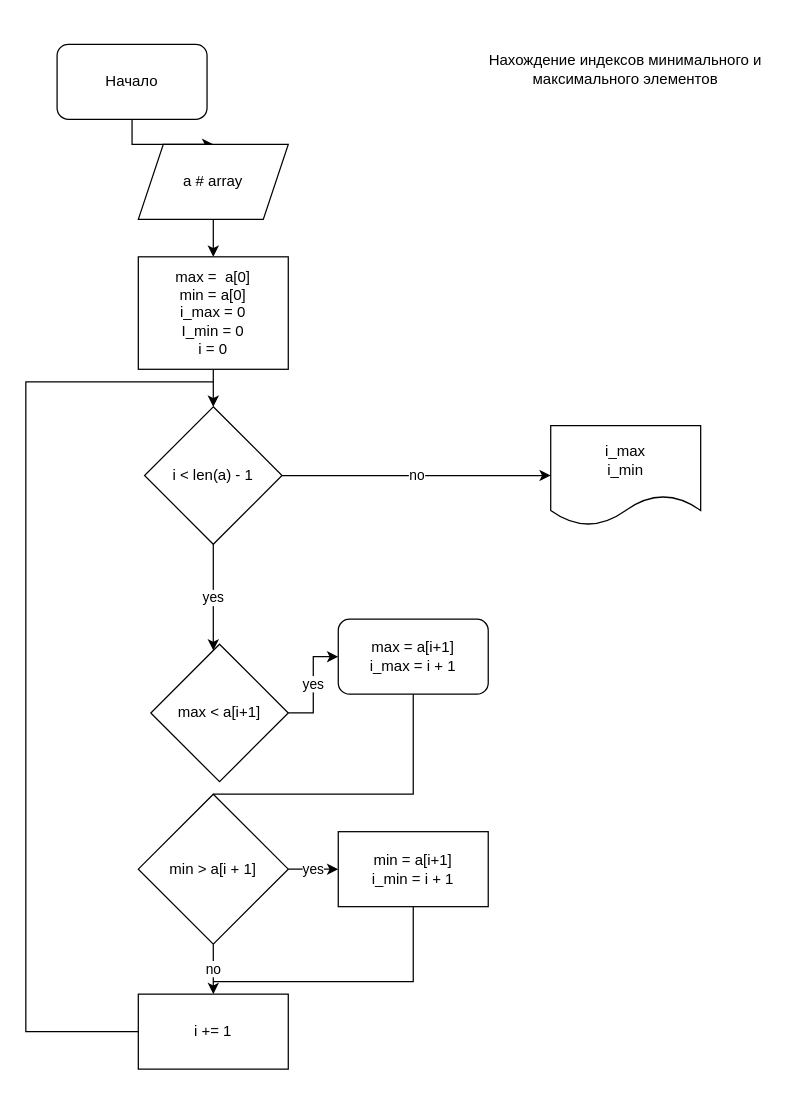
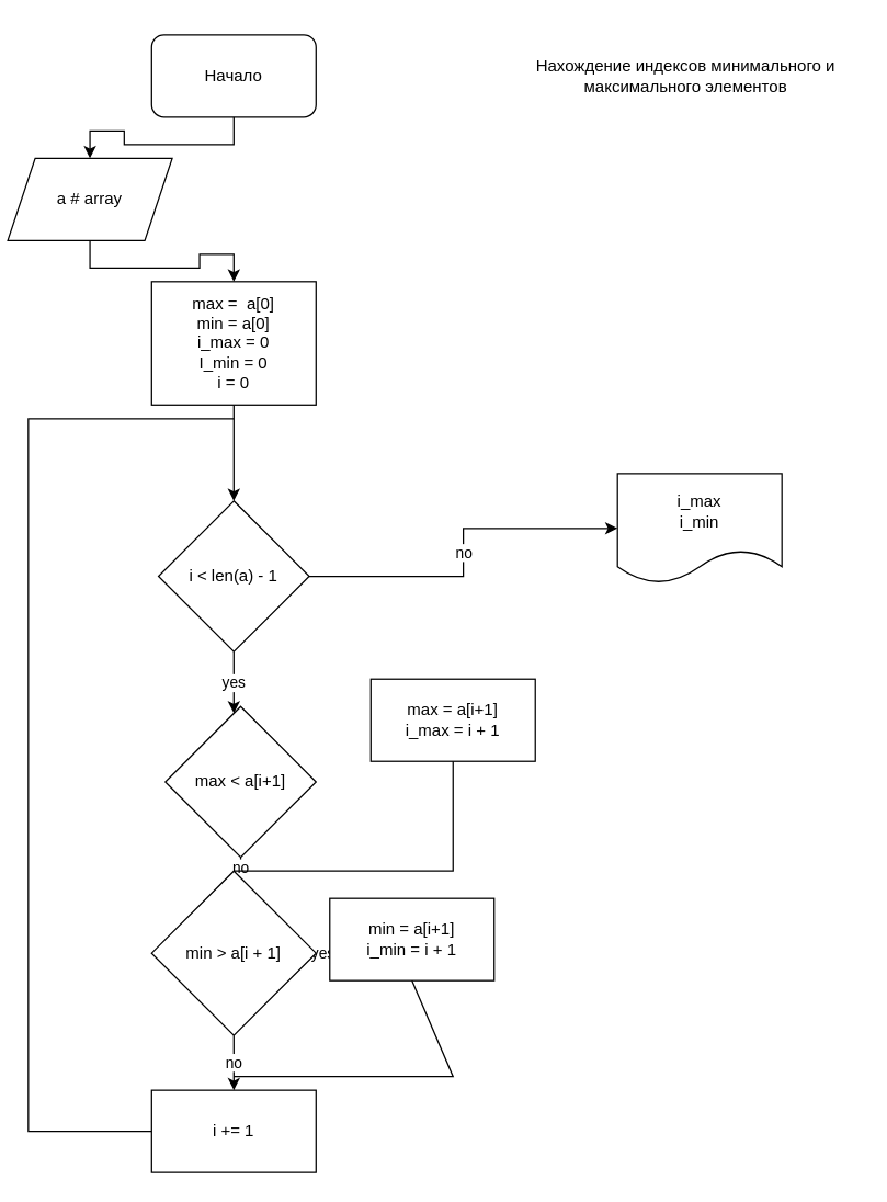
  <mxCell id="0" />
  <mxCell id="1" parent="0" />
  <mxCell id="2" value="" style="edgeStyle=orthogonalEdgeStyle;rounded=0;orthogonalLoop=1;jettySize=auto;html=1;" parent="1" source="3" target="5" edge="1"><mxGeometry relative="1" as="geometry" /></mxCell>
- <mxCell id="3" value="Начало" style="rounded=1;whiteSpace=wrap;html=1;" parent="1" vertex="1"><mxGeometry x="45" y="35" width="120" height="60" as="geometry" /></mxCell>
+ <mxCell id="3" value="Начало" style="rounded=1;whiteSpace=wrap;html=1;" parent="1" vertex="1"><mxGeometry x="110" y="25" width="120" height="60" as="geometry" /></mxCell>
  <mxCell id="4" value="" style="edgeStyle=orthogonalEdgeStyle;rounded=0;orthogonalLoop=1;jettySize=auto;html=1;" parent="1" source="5" target="7" edge="1"><mxGeometry relative="1" as="geometry" /></mxCell>
- <mxCell id="5" value="a # array" style="shape=parallelogram;perimeter=parallelogramPerimeter;whiteSpace=wrap;html=1;fixedSize=1;" parent="1" vertex="1"><mxGeometry x="110" y="115" width="120" height="60" as="geometry" /></mxCell>
+ <mxCell id="5" value="a # array" style="shape=parallelogram;perimeter=parallelogramPerimeter;whiteSpace=wrap;html=1;fixedSize=1;" parent="1" vertex="1"><mxGeometry x="5" y="115" width="120" height="60" as="geometry" /></mxCell>
  <mxCell id="6" value="" style="edgeStyle=orthogonalEdgeStyle;rounded=0;orthogonalLoop=1;jettySize=auto;html=1;" parent="1" source="7" target="10" edge="1"><mxGeometry relative="1" as="geometry" /></mxCell>
  <mxCell id="7" value="max =&amp;nbsp; a[0]&lt;br&gt;min = a[0]&lt;br&gt;i_max = 0&lt;br&gt;I_min = 0&lt;br&gt;i = 0" style="rounded=0;whiteSpace=wrap;html=1;" parent="1" vertex="1"><mxGeometry x="110" y="205" width="120" height="90" as="geometry" /></mxCell>
  <mxCell id="8" value="yes" style="edgeStyle=orthogonalEdgeStyle;rounded=0;orthogonalLoop=1;jettySize=auto;html=1;" parent="1" source="10" target="13" edge="1"><mxGeometry relative="1" as="geometry"><Array as="points"><mxPoint x="170" y="450" /><mxPoint x="170" y="450" /></Array></mxGeometry></mxCell>
  <mxCell id="9" value="no" style="edgeStyle=orthogonalEdgeStyle;rounded=0;orthogonalLoop=1;jettySize=auto;html=1;" parent="1" source="10" target="23" edge="1"><mxGeometry relative="1" as="geometry" /></mxCell>
- <mxCell id="10" value="i &amp;lt; len(a) - 1" style="rhombus;whiteSpace=wrap;html=1;" parent="1" vertex="1"><mxGeometry x="115" y="325" width="110" height="110" as="geometry" /></mxCell>
- <mxCell id="11" value="yes" style="edgeStyle=orthogonalEdgeStyle;rounded=0;orthogonalLoop=1;jettySize=auto;html=1;" parent="1" source="13" target="17" edge="1"><mxGeometry relative="1" as="geometry" /></mxCell>
+ <mxCell id="10" value="i &amp;lt; len(a) - 1" style="rhombus;whiteSpace=wrap;html=1;" parent="1" vertex="1"><mxGeometry x="115" y="365" width="110" height="110" as="geometry" /></mxCell>
+ <mxCell id="12" value="no" style="edgeStyle=orthogonalEdgeStyle;rounded=0;orthogonalLoop=1;jettySize=auto;html=1;" parent="1" source="13" target="16" edge="1"><mxGeometry relative="1" as="geometry"><Array as="points"><mxPoint x="170" y="595" /><mxPoint x="170" y="595" /></Array></mxGeometry></mxCell>
  <mxCell id="13" value="max &amp;lt; a[i+1]" style="rhombus;whiteSpace=wrap;html=1;" parent="1" vertex="1"><mxGeometry x="120" y="515" width="110" height="110" as="geometry" /></mxCell>
  <mxCell id="14" value="yes" style="edgeStyle=orthogonalEdgeStyle;rounded=0;orthogonalLoop=1;jettySize=auto;html=1;" parent="1" source="16" target="18" edge="1"><mxGeometry relative="1" as="geometry"><Array as="points"><mxPoint x="240" y="695" /><mxPoint x="240" y="695" /></Array></mxGeometry></mxCell>
  <mxCell id="15" value="no" style="edgeStyle=orthogonalEdgeStyle;rounded=0;orthogonalLoop=1;jettySize=auto;html=1;" parent="1" source="16" target="19" edge="1"><mxGeometry relative="1" as="geometry"><Array as="points"><mxPoint x="170" y="775" /><mxPoint x="170" y="775" /></Array></mxGeometry></mxCell>
  <mxCell id="16" value="min &amp;gt; a[i + 1]" style="rhombus;whiteSpace=wrap;html=1;" parent="1" vertex="1"><mxGeometry x="110" y="635" width="120" height="120" as="geometry" /></mxCell>
- <mxCell id="17" value="max = a[i+1]&lt;br&gt;i_max = i + 1" style="whiteSpace=wrap;html=1;rounded=1;" parent="1" vertex="1"><mxGeometry x="270" y="495" width="120" height="60" as="geometry" /></mxCell>
- <mxCell id="18" value="min = a[i+1]&lt;br&gt;i_min = i + 1" style="rounded=0;whiteSpace=wrap;html=1;" parent="1" vertex="1"><mxGeometry x="270" y="665" width="120" height="60" as="geometry" /></mxCell>
+ <mxCell id="17" value="max = a[i+1]&lt;br&gt;i_max = i + 1" style="rounded=0;whiteSpace=wrap;html=1;" parent="1" vertex="1"><mxGeometry x="270" y="495" width="120" height="60" as="geometry" /></mxCell>
+ <mxCell id="18" value="min = a[i+1]&lt;br&gt;i_min = i + 1" style="rounded=0;whiteSpace=wrap;html=1;" parent="1" vertex="1"><mxGeometry x="240" y="655" width="120" height="60" as="geometry" /></mxCell>
  <mxCell id="19" value="i += 1" style="rounded=0;whiteSpace=wrap;html=1;" parent="1" vertex="1"><mxGeometry x="110" y="795" width="120" height="60" as="geometry" /></mxCell>
  <mxCell id="20" value="" style="endArrow=none;html=1;rounded=0;entryX=0.5;entryY=1;entryDx=0;entryDy=0;" parent="1" target="17" edge="1"><mxGeometry width="50" height="50" relative="1" as="geometry"><mxPoint x="170" y="635" as="sourcePoint" /><mxPoint x="220" y="635" as="targetPoint" /><Array as="points"><mxPoint x="330" y="635" /></Array></mxGeometry></mxCell>
  <mxCell id="21" value="" style="endArrow=none;html=1;rounded=0;entryX=0.5;entryY=1;entryDx=0;entryDy=0;" parent="1" target="18" edge="1"><mxGeometry width="50" height="50" relative="1" as="geometry"><mxPoint x="170" y="785" as="sourcePoint" /><mxPoint x="330" y="765" as="targetPoint" /><Array as="points"><mxPoint x="330" y="785" /></Array></mxGeometry></mxCell>
  <mxCell id="22" value="" style="endArrow=none;html=1;rounded=0;entryX=0;entryY=0.5;entryDx=0;entryDy=0;" parent="1" target="19" edge="1"><mxGeometry width="50" height="50" relative="1" as="geometry"><mxPoint x="170" y="305" as="sourcePoint" /><mxPoint x="220" y="555" as="targetPoint" /><Array as="points"><mxPoint x="20" y="305" /><mxPoint x="20" y="825" /></Array></mxGeometry></mxCell>
- <mxCell id="23" value="i_max&lt;br&gt;i_min" style="shape=document;whiteSpace=wrap;html=1;boundedLbl=1;" parent="1" vertex="1"><mxGeometry x="440" y="340" width="120" height="80" as="geometry" /></mxCell>
+ <mxCell id="23" value="i_max&lt;br&gt;i_min" style="shape=document;whiteSpace=wrap;html=1;boundedLbl=1;" parent="1" vertex="1"><mxGeometry x="450" y="345" width="120" height="80" as="geometry" /></mxCell>
  <mxCell id="24" value="Нахождение индексов минимального и максимального элементов" style="text;html=1;strokeColor=none;fillColor=none;align=center;verticalAlign=middle;whiteSpace=wrap;rounded=0;" parent="1" vertex="1"><mxGeometry x="375" y="20" width="250" height="70" as="geometry" /></mxCell>
